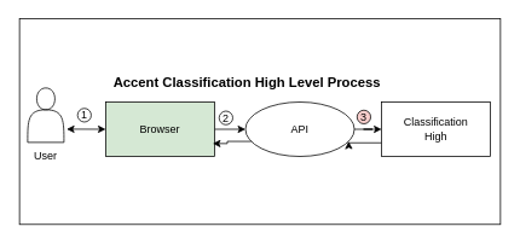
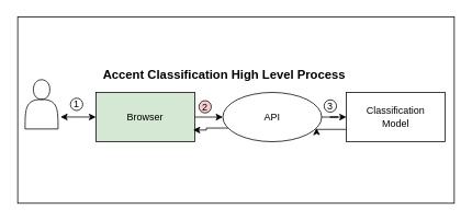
  <mxCell id="0" />
  <mxCell id="1" parent="0" />
  <mxCell id="2" value="" style="rounded=0;whiteSpace=wrap;html=1;" vertex="1" parent="1"><mxGeometry x="21" y="20" width="530" height="227" as="geometry" /></mxCell>
  <mxCell id="3" style="edgeStyle=orthogonalEdgeStyle;rounded=0;orthogonalLoop=1;jettySize=auto;html=1;exitX=0;exitY=0.75;exitDx=0;exitDy=0;entryX=1;entryY=0.75;entryDx=0;entryDy=0;" edge="1" parent="1" source="4" target="6"><mxGeometry relative="1" as="geometry" /></mxCell>
- <mxCell id="4" value="Classification&lt;div&gt;High&lt;/div&gt;" style="rounded=0;whiteSpace=wrap;html=1;" parent="1" vertex="1"><mxGeometry x="420" y="112" width="120" height="60" as="geometry" /></mxCell>
+ <mxCell id="4" value="Classification&lt;div&gt;Model&lt;/div&gt;" style="rounded=0;whiteSpace=wrap;html=1;" parent="1" vertex="1"><mxGeometry x="420" y="112" width="120" height="60" as="geometry" /></mxCell>
  <mxCell id="5" style="edgeStyle=orthogonalEdgeStyle;rounded=0;orthogonalLoop=1;jettySize=auto;html=1;entryX=0;entryY=0.5;entryDx=0;entryDy=0;" edge="1" parent="1" source="6" target="4"><mxGeometry relative="1" as="geometry" /></mxCell>
  <mxCell id="6" value="API" style="ellipse;whiteSpace=wrap;html=1;" parent="1" vertex="1"><mxGeometry x="270" y="112" width="120" height="60" as="geometry" /></mxCell>
  <mxCell id="7" style="edgeStyle=orthogonalEdgeStyle;rounded=0;orthogonalLoop=1;jettySize=auto;html=1;exitX=1;exitY=0.5;exitDx=0;exitDy=0;entryX=0;entryY=0.5;entryDx=0;entryDy=0;" edge="1" parent="1" source="8" target="6"><mxGeometry relative="1" as="geometry" /></mxCell>
  <mxCell id="8" value="Browser" style="rounded=0;whiteSpace=wrap;html=1;fillColor=#d5e8d4;" parent="1" vertex="1"><mxGeometry x="116" y="112" width="120" height="60" as="geometry" /></mxCell>
  <mxCell id="9" value="" style="shape=actor;whiteSpace=wrap;html=1;" vertex="1" parent="1"><mxGeometry x="30" y="96.5" width="40" height="60" as="geometry" /></mxCell>
  <mxCell id="10" value="&lt;font style=&quot;font-size: 15px;&quot;&gt;&lt;b&gt;Accent Classification High Level Process&lt;/b&gt;&lt;/font&gt;" style="text;html=1;align=center;verticalAlign=middle;whiteSpace=wrap;rounded=0;" vertex="1" parent="1"><mxGeometry x="112" y="75" width="320" height="30" as="geometry" /></mxCell>
  <mxCell id="11" value="1" style="ellipse;whiteSpace=wrap;html=1;aspect=fixed;" vertex="1" parent="1"><mxGeometry x="85" y="119" width="15" height="15" as="geometry" /></mxCell>
- <mxCell id="12" value="2" style="ellipse;whiteSpace=wrap;html=1;aspect=fixed;" vertex="1" parent="1"><mxGeometry x="241" y="122" width="15" height="15" as="geometry" /></mxCell>
- <mxCell id="13" value="3" style="ellipse;whiteSpace=wrap;html=1;aspect=fixed;fillColor=#f8cecc;" vertex="1" parent="1"><mxGeometry x="393" y="121" width="15" height="15" as="geometry" /></mxCell>
+ <mxCell id="12" value="2" style="ellipse;whiteSpace=wrap;html=1;aspect=fixed;fillColor=#f8cecc;" vertex="1" parent="1"><mxGeometry x="241" y="122" width="15" height="15" as="geometry" /></mxCell>
+ <mxCell id="13" value="3" style="ellipse;whiteSpace=wrap;html=1;aspect=fixed;" vertex="1" parent="1"><mxGeometry x="393" y="121" width="15" height="15" as="geometry" /></mxCell>
  <mxCell id="14" style="edgeStyle=orthogonalEdgeStyle;rounded=0;orthogonalLoop=1;jettySize=auto;html=1;exitX=0;exitY=0.75;exitDx=0;exitDy=0;entryX=0.983;entryY=0.763;entryDx=0;entryDy=0;entryPerimeter=0;" edge="1" parent="1" source="6" target="8"><mxGeometry relative="1" as="geometry" /></mxCell>
  <mxCell id="15" value="" style="endArrow=classic;startArrow=classic;html=1;rounded=0;entryX=0;entryY=0.5;entryDx=0;entryDy=0;" edge="1" parent="1" target="8"><mxGeometry width="50" height="50" relative="1" as="geometry"><mxPoint x="73" y="141.88" as="sourcePoint" /><mxPoint x="107" y="141.88" as="targetPoint" /></mxGeometry></mxCell>
- <mxCell id="16" value="User" style="text;html=1;align=center;verticalAlign=middle;whiteSpace=wrap;rounded=0;" vertex="1" parent="1"><mxGeometry x="20" y="157" width="60" height="30" as="geometry" /></mxCell>
